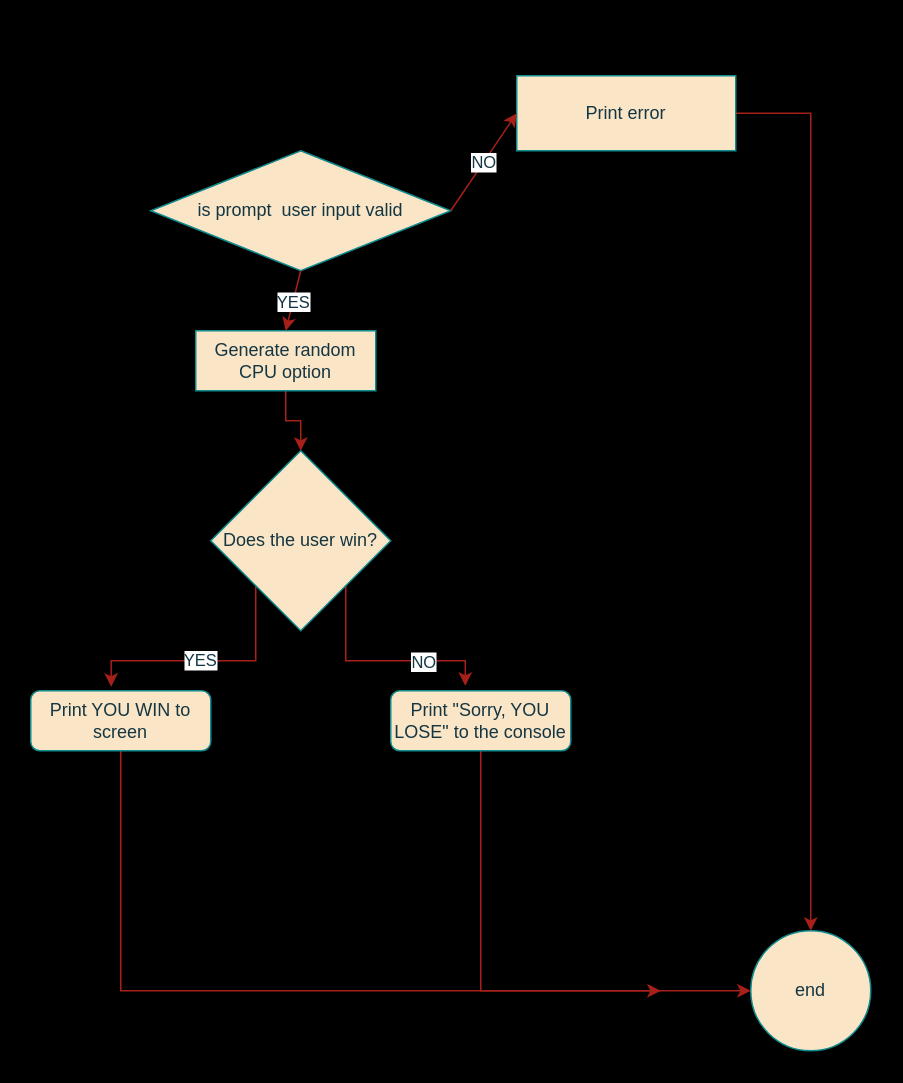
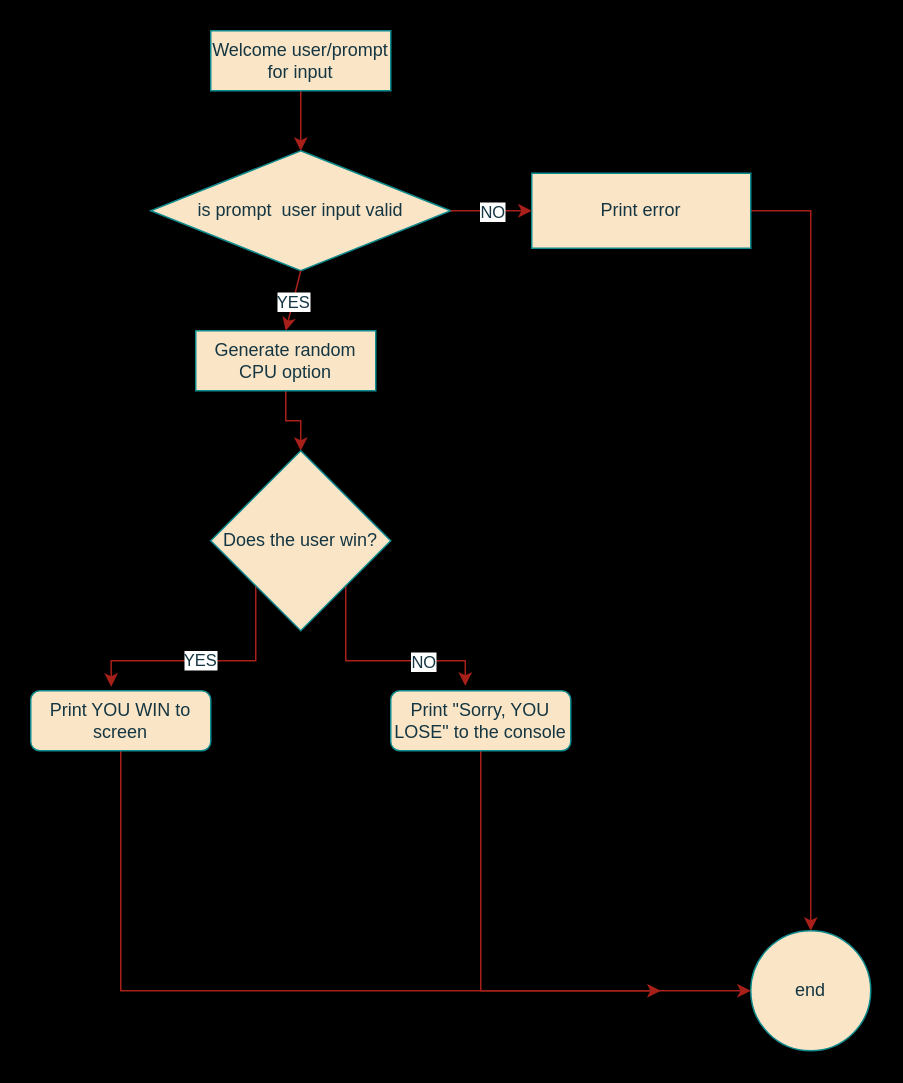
  <mxCell id="0" />
  <mxCell id="1" parent="0" />
+ <mxCell id="2" style="edgeStyle=orthogonalEdgeStyle;rounded=0;orthogonalLoop=1;jettySize=auto;html=1;exitX=0.5;exitY=1;exitDx=0;exitDy=0;entryX=0.5;entryY=0;entryDx=0;entryDy=0;strokeColor=#A8201A;fontColor=#143642;fillColor=#FAE5C7;" edge="1" parent="1" source="3" target="4"><mxGeometry relative="1" as="geometry" /></mxCell>
+ <mxCell id="3" value="Welcome user/prompt for input" style="rounded=0;whiteSpace=wrap;html=1;strokeColor=#0F8B8D;fontColor=#143642;fillColor=#FAE5C7;" vertex="1" parent="1"><mxGeometry x="140" y="20" width="120" height="40" as="geometry" /></mxCell>
  <mxCell id="4" value="is prompt&amp;nbsp; user input valid" style="rhombus;whiteSpace=wrap;html=1;strokeColor=#0F8B8D;fontColor=#143642;fillColor=#FAE5C7;" vertex="1" parent="1"><mxGeometry x="100" y="100" width="200" height="80" as="geometry" /></mxCell>
  <mxCell id="5" style="edgeStyle=orthogonalEdgeStyle;rounded=0;orthogonalLoop=1;jettySize=auto;html=1;exitX=0.5;exitY=1;exitDx=0;exitDy=0;entryX=0.5;entryY=0;entryDx=0;entryDy=0;strokeColor=#A8201A;fontColor=#143642;fillColor=#FAE5C7;" edge="1" parent="1" source="6" target="18"><mxGeometry relative="1" as="geometry" /></mxCell>
  <mxCell id="6" value="Generate random CPU option" style="rounded=0;whiteSpace=wrap;html=1;strokeColor=#0F8B8D;fontColor=#143642;fillColor=#FAE5C7;" vertex="1" parent="1"><mxGeometry x="130" y="220" width="120" height="40" as="geometry" /></mxCell>
  <mxCell id="7" value="" style="endArrow=classic;html=1;rounded=0;strokeColor=#A8201A;fontColor=#143642;fillColor=#FAE5C7;exitX=0.5;exitY=1;exitDx=0;exitDy=0;entryX=0.5;entryY=0;entryDx=0;entryDy=0;" edge="1" parent="1" source="4" target="6"><mxGeometry relative="1" as="geometry"><mxPoint x="300" y="580" as="sourcePoint" /><mxPoint x="400" y="580" as="targetPoint" /></mxGeometry></mxCell>
  <mxCell id="8" value="YES" style="edgeLabel;resizable=0;html=1;align=center;verticalAlign=middle;strokeColor=#0F8B8D;fontColor=#143642;fillColor=#FAE5C7;" connectable="0" vertex="1" parent="7"><mxGeometry relative="1" as="geometry" /></mxCell>
  <mxCell id="9" style="edgeStyle=orthogonalEdgeStyle;rounded=0;orthogonalLoop=1;jettySize=auto;html=1;exitX=1;exitY=0.5;exitDx=0;exitDy=0;entryX=0.5;entryY=0;entryDx=0;entryDy=0;strokeColor=#A8201A;fontColor=#143642;fillColor=#FAE5C7;" edge="1" parent="1" source="10" target="11"><mxGeometry relative="1" as="geometry" /></mxCell>
- <mxCell id="10" value="Print error" style="rounded=0;whiteSpace=wrap;html=1;strokeColor=#0F8B8D;fontColor=#143642;fillColor=#FAE5C7;" vertex="1" parent="1"><mxGeometry x="344" y="50" width="146" height="50" as="geometry" /></mxCell>
+ <mxCell id="10" value="Print error" style="rounded=0;whiteSpace=wrap;html=1;strokeColor=#0F8B8D;fontColor=#143642;fillColor=#FAE5C7;" vertex="1" parent="1"><mxGeometry x="354" y="115" width="146" height="50" as="geometry" /></mxCell>
  <mxCell id="11" value="end" style="ellipse;whiteSpace=wrap;html=1;aspect=fixed;strokeColor=#0F8B8D;fontColor=#143642;fillColor=#FAE5C7;" vertex="1" parent="1"><mxGeometry x="500" y="620" width="80" height="80" as="geometry" /></mxCell>
  <mxCell id="12" value="" style="endArrow=classic;html=1;rounded=0;strokeColor=#A8201A;fontColor=#143642;fillColor=#FAE5C7;exitX=1;exitY=0.5;exitDx=0;exitDy=0;entryX=0;entryY=0.5;entryDx=0;entryDy=0;" edge="1" parent="1" source="4" target="10"><mxGeometry relative="1" as="geometry"><mxPoint x="320" y="230" as="sourcePoint" /><mxPoint x="370" y="230.5" as="targetPoint" /></mxGeometry></mxCell>
  <mxCell id="13" value="NO" style="edgeLabel;resizable=0;html=1;align=center;verticalAlign=middle;strokeColor=#0F8B8D;fontColor=#143642;fillColor=#FAE5C7;" connectable="0" vertex="1" parent="12"><mxGeometry relative="1" as="geometry" /></mxCell>
  <mxCell id="14" style="edgeStyle=orthogonalEdgeStyle;rounded=0;orthogonalLoop=1;jettySize=auto;html=1;exitX=0;exitY=1;exitDx=0;exitDy=0;entryX=0.447;entryY=-0.067;entryDx=0;entryDy=0;entryPerimeter=0;strokeColor=#A8201A;fontColor=#143642;fillColor=#FAE5C7;" edge="1" parent="1" source="18" target="22"><mxGeometry relative="1" as="geometry" /></mxCell>
  <mxCell id="15" value="YES" style="edgeLabel;html=1;align=center;verticalAlign=middle;resizable=0;points=[];fontColor=#143642;" vertex="1" connectable="0" parent="14"><mxGeometry x="0.075" y="-1" relative="1" as="geometry"><mxPoint as="offset" /></mxGeometry></mxCell>
  <mxCell id="16" style="edgeStyle=orthogonalEdgeStyle;rounded=0;orthogonalLoop=1;jettySize=auto;html=1;exitX=1;exitY=1;exitDx=0;exitDy=0;entryX=0.414;entryY=-0.083;entryDx=0;entryDy=0;entryPerimeter=0;strokeColor=#A8201A;fontColor=#143642;fillColor=#FAE5C7;" edge="1" parent="1" source="18" target="20"><mxGeometry relative="1" as="geometry" /></mxCell>
  <mxCell id="17" value="NO" style="edgeLabel;html=1;align=center;verticalAlign=middle;resizable=0;points=[];fontColor=#143642;" vertex="1" connectable="0" parent="16"><mxGeometry x="0.38" relative="1" as="geometry"><mxPoint as="offset" /></mxGeometry></mxCell>
  <mxCell id="18" value="Does the user win?" style="rhombus;whiteSpace=wrap;html=1;strokeColor=#0F8B8D;fontColor=#143642;fillColor=#FAE5C7;" vertex="1" parent="1"><mxGeometry x="140" y="300" width="120" height="120" as="geometry" /></mxCell>
  <mxCell id="19" style="edgeStyle=orthogonalEdgeStyle;rounded=0;orthogonalLoop=1;jettySize=auto;html=1;exitX=0.5;exitY=1;exitDx=0;exitDy=0;strokeColor=#A8201A;fontColor=#143642;fillColor=#FAE5C7;" edge="1" parent="1" source="20"><mxGeometry relative="1" as="geometry"><mxPoint x="440" y="660" as="targetPoint" /><Array as="points"><mxPoint x="320" y="660" /></Array></mxGeometry></mxCell>
  <mxCell id="20" value="Print &quot;Sorry, YOU LOSE&quot; to the console" style="rounded=1;whiteSpace=wrap;html=1;strokeColor=#0F8B8D;fontColor=#143642;fillColor=#FAE5C7;" vertex="1" parent="1"><mxGeometry x="260" y="460" width="120" height="40" as="geometry" /></mxCell>
  <mxCell id="21" style="edgeStyle=orthogonalEdgeStyle;rounded=0;orthogonalLoop=1;jettySize=auto;html=1;exitX=0.5;exitY=1;exitDx=0;exitDy=0;entryX=0;entryY=0.5;entryDx=0;entryDy=0;strokeColor=#A8201A;fontColor=#143642;fillColor=#FAE5C7;" edge="1" parent="1" source="22" target="11"><mxGeometry relative="1" as="geometry" /></mxCell>
  <mxCell id="22" value="Print YOU WIN to screen" style="rounded=1;whiteSpace=wrap;html=1;strokeColor=#0F8B8D;fontColor=#143642;fillColor=#FAE5C7;" vertex="1" parent="1"><mxGeometry x="20" y="460" width="120" height="40" as="geometry" /></mxCell>
